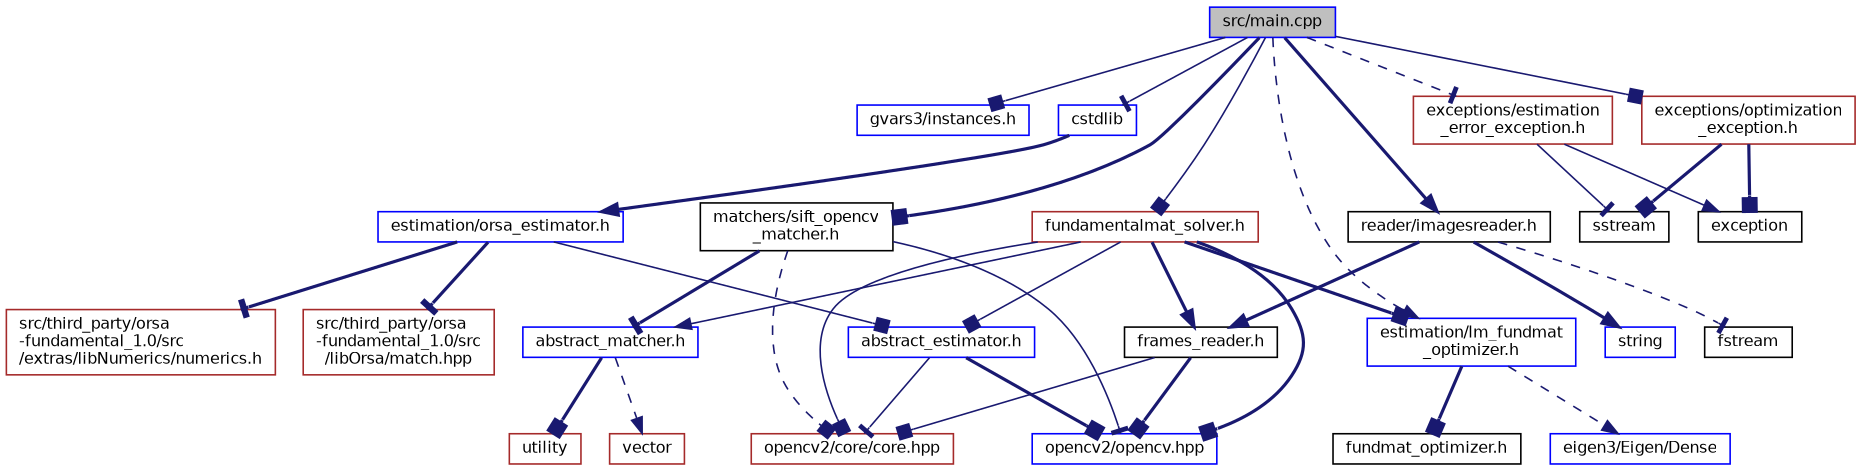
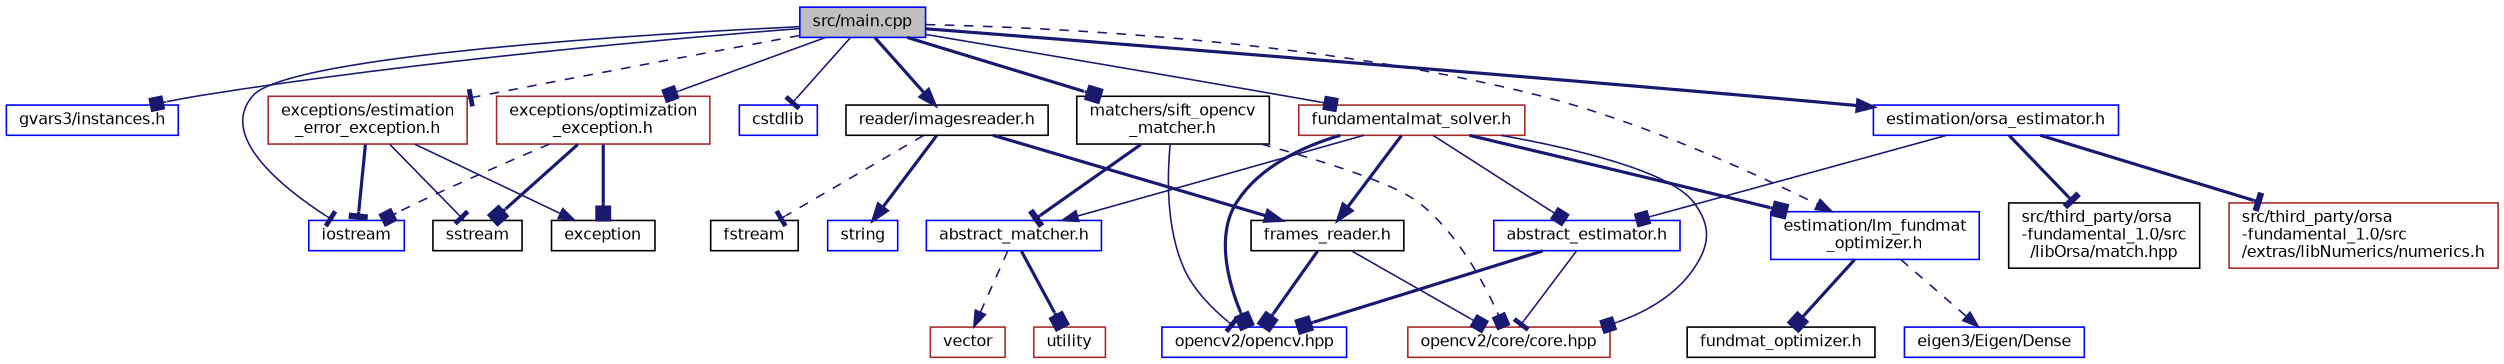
  digraph {
    node [color=blue fillcolor=white fontname=Helvetica fontsize=10 shape=record style=filled]
    edge [arrowhead=box color=midnightblue fontname=Helvetica fontsize=10 labelfontname=Helvetica labelfontsize=10 style=bold]
    n1 [fillcolor=grey75 fontcolor=black height=0.2 label="src/main.cpp" width=0.4]
    n2 [height=0.2 label="gvars3/instances.h" width=0.4]
+   n3 [height=0.2 label=iostream width=0.4]
    n4 [height=0.2 label=cstdlib width=0.4]
    n5 [color=black height=0.2 label="reader/imagesreader.h" width=0.4]
    n6 [color=black height=0.2 label="matchers/sift_opencv\l_matcher.h" width=0.4]
    n7 [height=0.2 label="estimation/orsa_estimator.h" width=0.4]
    n8 [height=0.2 label="estimation/lm_fundmat\l_optimizer.h" width=0.4]
    n9 [color=brown height=0.2 label="fundamentalmat_solver.h" width=0.4]
    n10 [color=brown height=0.2 label="exceptions/estimation\l_error_exception.h" width=0.4]
    n11 [color=brown height=0.2 label="exceptions/optimization\l_exception.h" width=0.4]
    n12 [height=0.2 label=string width=0.4]
    n13 [color=black height=0.2 label=fstream width=0.4]
    n14 [color=black height=0.2 label="frames_reader.h" width=0.4]
    n15 [height=0.2 label="opencv2/opencv.hpp" width=0.4]
    n16 [color=brown height=0.2 label="opencv2/core/core.hpp" width=0.4]
    n17 [height=0.2 label="abstract_matcher.h" width=0.4]
    n18 [color=brown height=0.2 label="src/third_party/orsa\l-fundamental_1.0/src\l/extras/libNumerics/numerics.h" width=0.4]
-   n19 [color=brown height=0.2 label="src/third_party/orsa\l-fundamental_1.0/src\l/libOrsa/match.hpp" width=0.4]
+   n19 [color=black height=0.2 label="src/third_party/orsa\l-fundamental_1.0/src\l/libOrsa/match.hpp" width=0.4]
    n20 [height=0.2 label="abstract_estimator.h" width=0.4]
    n21 [color=black height=0.2 label="fundmat_optimizer.h" width=0.4]
    n22 [height=0.2 label="eigen3/Eigen/Dense" width=0.4]
    n23 [color=black height=0.2 label=exception width=0.4]
    n24 [color=black height=0.2 label=sstream width=0.4]
    n25 [color=brown height=0.2 label=utility width=0.4]
    n26 [color=brown height=0.2 label=vector width=0.4]
    n1 -> n2 [style=solid]
+   n1 -> n3 [arrowhead=tee style=solid]
    n1 -> n4 [arrowhead=tee style=solid]
    n1 -> n5 [arrowhead=normal]
    n1 -> n6
-   n4 -> n7 [arrowhead=normal]
+   n1 -> n7 [arrowhead=normal]
    n1 -> n8 [arrowhead=normal style=dashed]
    n1 -> n9 [style=solid]
    n1 -> n10 [arrowhead=tee style=dashed]
    n1 -> n11 [style=solid]
    n5 -> n12 [arrowhead=normal]
    n5 -> n13 [arrowhead=tee style=dashed]
    n5 -> n14 [arrowhead=normal]
    n6 -> n15 [arrowhead=tee style=solid]
    n6 -> n16 [style=dashed]
    n6 -> n17 [arrowhead=tee]
    n7 -> n18 [arrowhead=tee]
    n7 -> n19 [arrowhead=tee]
    n7 -> n20 [style=solid]
    n8 -> n21
    n8 -> n22 [arrowhead=normal style=dashed]
    n9 -> n8
    n9 -> n14 [arrowhead=normal]
    n9 -> n15
    n9 -> n16 [style=solid]
    n9 -> n17 [arrowhead=normal style=solid]
    n9 -> n20 [style=solid]
+   n10 -> n3 [arrowhead=tee]
    n10 -> n23 [arrowhead=normal style=solid]
    n10 -> n24 [arrowhead=tee style=solid]
+   n11 -> n3 [style=dashed]
    n11 -> n23
    n11 -> n24
    n14 -> n15
    n14 -> n16 [style=solid]
    n17 -> n25
    n17 -> n26 [arrowhead=normal style=dashed]
    n20 -> n15
    n20 -> n16 [arrowhead=tee style=solid]
  }
